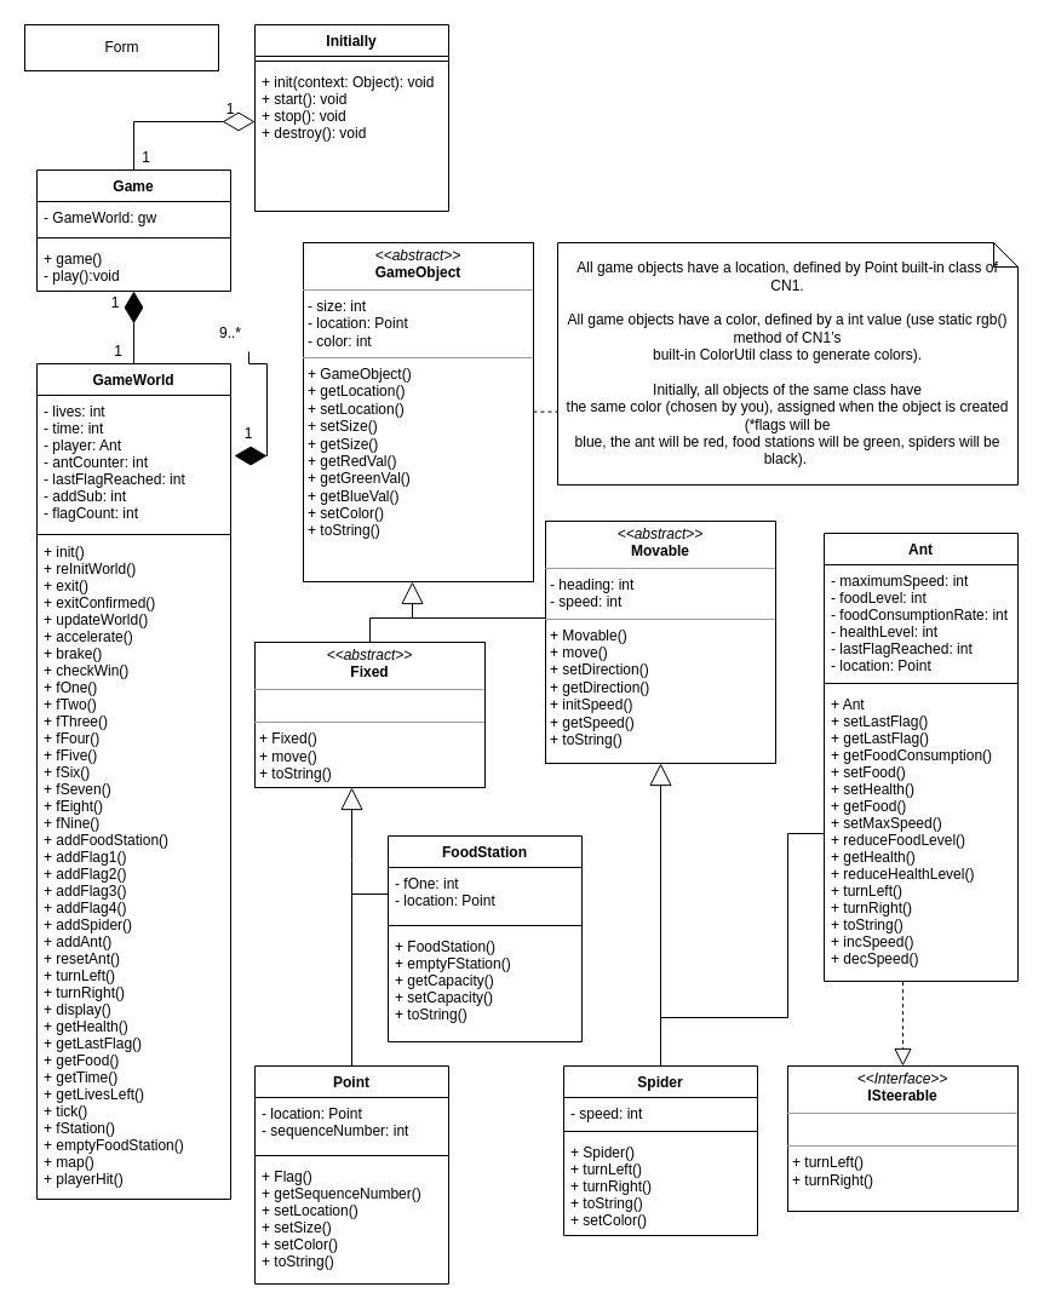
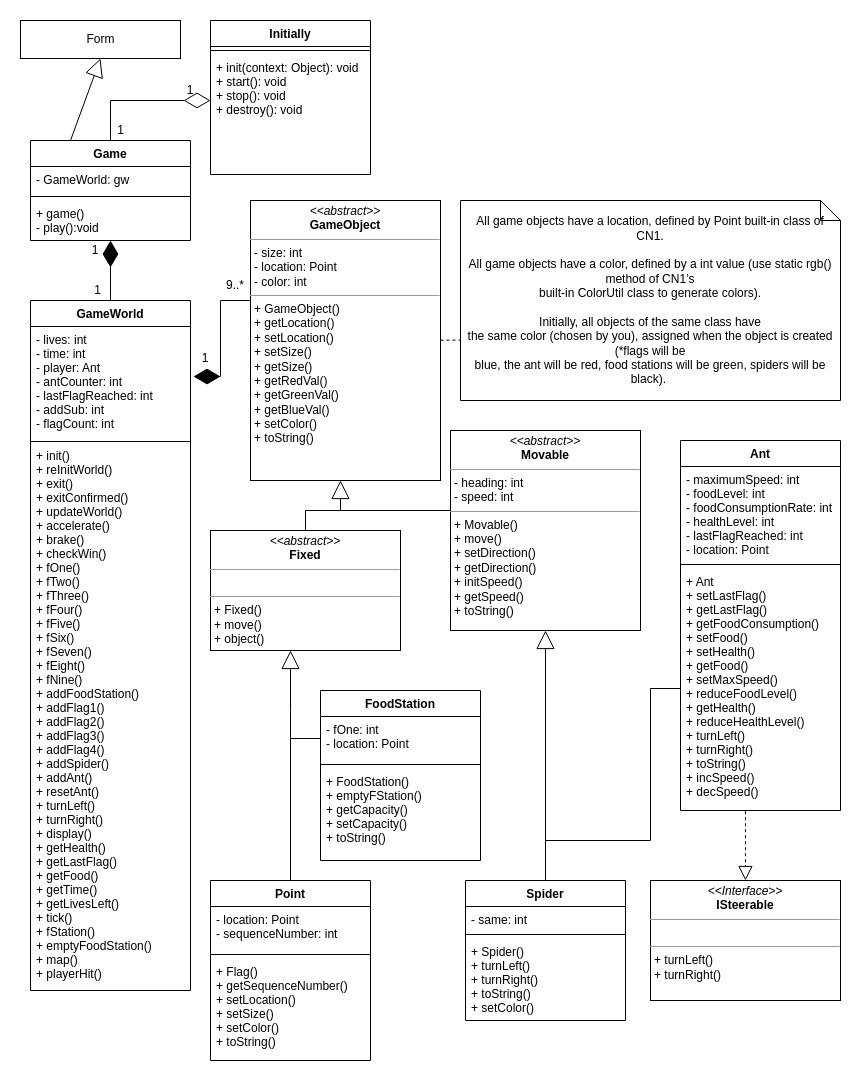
  <mxCell id="0" />
  <mxCell id="1" parent="0" />
  <mxCell id="2" value="GameWorld" style="swimlane;fontStyle=1;align=center;verticalAlign=top;childLayout=stackLayout;horizontal=1;startSize=26;horizontalStack=0;resizeParent=1;resizeParentMax=0;resizeLast=0;collapsible=1;marginBottom=0;" vertex="1" parent="1"><mxGeometry x="30" y="300" width="160" height="690" as="geometry" /></mxCell>
  <mxCell id="3" value="- lives: int&#10;- time: int&#10;- player: Ant&#10;- antCounter: int&#10;- lastFlagReached: int&#10;- addSub: int&#10;- flagCount: int" style="text;strokeColor=none;fillColor=none;align=left;verticalAlign=top;spacingLeft=4;spacingRight=4;overflow=hidden;rotatable=0;points=[[0,0.5],[1,0.5]];portConstraint=eastwest;" vertex="1" parent="2"><mxGeometry y="26" width="160" height="114" as="geometry" /></mxCell>
  <mxCell id="4" value="" style="line;strokeWidth=1;fillColor=none;align=left;verticalAlign=middle;spacingTop=-1;spacingLeft=3;spacingRight=3;rotatable=0;labelPosition=right;points=[];portConstraint=eastwest;strokeColor=inherit;" vertex="1" parent="2"><mxGeometry y="140" width="160" height="2" as="geometry" /></mxCell>
  <mxCell id="5" value="+ init()&#10;+ reInitWorld()&#10;+ exit()&#10;+ exitConfirmed()&#10;+ updateWorld()&#10;+ accelerate()&#10;+ brake()&#10;+ checkWin()&#10;+ fOne()&#10;+ fTwo()&#10;+ fThree()&#10;+ fFour()&#10;+ fFive()&#10;+ fSix()&#10;+ fSeven()&#10;+ fEight()&#10;+ fNine()&#10;+ addFoodStation()&#10;+ addFlag1()&#10;+ addFlag2()&#10;+ addFlag3()&#10;+ addFlag4()&#10;+ addSpider()&#10;+ addAnt()&#10;+ resetAnt()&#10;+ turnLeft()&#10;+ turnRight()&#10;+ display()&#10;+ getHealth()&#10;+ getLastFlag()&#10;+ getFood()&#10;+ getTime()&#10;+ getLivesLeft()&#10;+ tick()&#10;+ fStation()&#10;+ emptyFoodStation()&#10;+ map()&#10;+ playerHit()" style="text;strokeColor=none;fillColor=none;align=left;verticalAlign=top;spacingLeft=4;spacingRight=4;overflow=hidden;rotatable=0;points=[[0,0.5],[1,0.5]];portConstraint=eastwest;" vertex="1" parent="2"><mxGeometry y="142" width="160" height="548" as="geometry" /></mxCell>
  <mxCell id="6" value="Game" style="swimlane;fontStyle=1;align=center;verticalAlign=top;childLayout=stackLayout;horizontal=1;startSize=26;horizontalStack=0;resizeParent=1;resizeParentMax=0;resizeLast=0;collapsible=1;marginBottom=0;" vertex="1" parent="1"><mxGeometry x="30" y="140" width="160" height="100" as="geometry" /></mxCell>
  <mxCell id="7" value="- GameWorld: gw" style="text;strokeColor=none;fillColor=none;align=left;verticalAlign=top;spacingLeft=4;spacingRight=4;overflow=hidden;rotatable=0;points=[[0,0.5],[1,0.5]];portConstraint=eastwest;" vertex="1" parent="6"><mxGeometry y="26" width="160" height="26" as="geometry" /></mxCell>
  <mxCell id="8" value="" style="line;strokeWidth=1;fillColor=none;align=left;verticalAlign=middle;spacingTop=-1;spacingLeft=3;spacingRight=3;rotatable=0;labelPosition=right;points=[];portConstraint=eastwest;strokeColor=inherit;" vertex="1" parent="6"><mxGeometry y="52" width="160" height="8" as="geometry" /></mxCell>
  <mxCell id="9" value="+ game()&#10;- play():void" style="text;strokeColor=none;fillColor=none;align=left;verticalAlign=top;spacingLeft=4;spacingRight=4;overflow=hidden;rotatable=0;points=[[0,0.5],[1,0.5]];portConstraint=eastwest;" vertex="1" parent="6"><mxGeometry y="60" width="160" height="40" as="geometry" /></mxCell>
  <mxCell id="10" value="Initially" style="swimlane;fontStyle=1;align=center;verticalAlign=top;childLayout=stackLayout;horizontal=1;startSize=26;horizontalStack=0;resizeParent=1;resizeParentMax=0;resizeLast=0;collapsible=1;marginBottom=0;" vertex="1" parent="1"><mxGeometry x="210" y="20" width="160" height="154" as="geometry" /></mxCell>
  <mxCell id="11" value="" style="line;strokeWidth=1;fillColor=none;align=left;verticalAlign=middle;spacingTop=-1;spacingLeft=3;spacingRight=3;rotatable=0;labelPosition=right;points=[];portConstraint=eastwest;strokeColor=inherit;" vertex="1" parent="10"><mxGeometry y="26" width="160" height="8" as="geometry" /></mxCell>
  <mxCell id="12" value="+ init(context: Object): void&#10;+ start(): void&#10;+ stop(): void&#10;+ destroy(): void&#10;" style="text;strokeColor=none;fillColor=none;align=left;verticalAlign=top;spacingLeft=4;spacingRight=4;overflow=hidden;rotatable=0;points=[[0,0.5],[1,0.5]];portConstraint=eastwest;" vertex="1" parent="10"><mxGeometry y="34" width="160" height="120" as="geometry" /></mxCell>
- <mxCell id="13" value="&lt;p style=&quot;margin:0px;margin-top:4px;text-align:center;&quot;&gt;&lt;i&gt;&amp;lt;&amp;lt;abstract&amp;gt;&amp;gt;&lt;/i&gt;&lt;br&gt;&lt;b&gt;Fixed&lt;/b&gt;&lt;/p&gt;&lt;hr size=&quot;1&quot;&gt;&lt;p style=&quot;margin:0px;margin-left:4px;&quot;&gt;&lt;br&gt;&lt;/p&gt;&lt;hr size=&quot;1&quot;&gt;&lt;p style=&quot;margin:0px;margin-left:4px;&quot;&gt;+ Fixed()&lt;/p&gt;&lt;p style=&quot;margin:0px;margin-left:4px;&quot;&gt;+ move()&lt;/p&gt;&lt;p style=&quot;margin:0px;margin-left:4px;&quot;&gt;+ toString()&lt;/p&gt;" style="verticalAlign=top;align=left;overflow=fill;fontSize=12;fontFamily=Helvetica;html=1;" vertex="1" parent="1"><mxGeometry x="210" y="530" width="190" height="120" as="geometry" /></mxCell>
+ <mxCell id="13" value="&lt;p style=&quot;margin:0px;margin-top:4px;text-align:center;&quot;&gt;&lt;i&gt;&amp;lt;&amp;lt;abstract&amp;gt;&amp;gt;&lt;/i&gt;&lt;br&gt;&lt;b&gt;Fixed&lt;/b&gt;&lt;/p&gt;&lt;hr size=&quot;1&quot;&gt;&lt;p style=&quot;margin:0px;margin-left:4px;&quot;&gt;&lt;br&gt;&lt;/p&gt;&lt;hr size=&quot;1&quot;&gt;&lt;p style=&quot;margin:0px;margin-left:4px;&quot;&gt;+ Fixed()&lt;/p&gt;&lt;p style=&quot;margin:0px;margin-left:4px;&quot;&gt;+ move()&lt;/p&gt;&lt;p style=&quot;margin:0px;margin-left:4px;&quot;&gt;+ object()&lt;/p&gt;" style="verticalAlign=top;align=left;overflow=fill;fontSize=12;fontFamily=Helvetica;html=1;" vertex="1" parent="1"><mxGeometry x="210" y="530" width="190" height="120" as="geometry" /></mxCell>
  <mxCell id="14" value="&lt;p style=&quot;margin:0px;margin-top:4px;text-align:center;&quot;&gt;&lt;i&gt;&amp;lt;&amp;lt;abstract&amp;gt;&amp;gt;&lt;/i&gt;&lt;br&gt;&lt;b&gt;Movable&lt;/b&gt;&lt;/p&gt;&lt;hr size=&quot;1&quot;&gt;&lt;p style=&quot;margin:0px;margin-left:4px;&quot;&gt;&lt;span style=&quot;background-color: initial;&quot;&gt;- heading: int&lt;/span&gt;&lt;br&gt;&lt;/p&gt;&lt;p style=&quot;margin:0px;margin-left:4px;&quot;&gt;- speed: int&lt;/p&gt;&lt;hr size=&quot;1&quot;&gt;&lt;p style=&quot;margin:0px;margin-left:4px;&quot;&gt;+ Movable()&lt;/p&gt;&lt;p style=&quot;margin:0px;margin-left:4px;&quot;&gt;&lt;span style=&quot;background-color: initial;&quot;&gt;+ move()&lt;/span&gt;&lt;br&gt;&lt;/p&gt;&lt;p style=&quot;margin:0px;margin-left:4px;&quot;&gt;+ setDirection()&lt;/p&gt;&lt;p style=&quot;margin:0px;margin-left:4px;&quot;&gt;+ getDirection()&lt;/p&gt;&lt;p style=&quot;margin:0px;margin-left:4px;&quot;&gt;+ initSpeed()&lt;/p&gt;&lt;p style=&quot;margin:0px;margin-left:4px;&quot;&gt;+ getSpeed()&lt;/p&gt;&lt;p style=&quot;margin:0px;margin-left:4px;&quot;&gt;+ toString()&lt;/p&gt;" style="verticalAlign=top;align=left;overflow=fill;fontSize=12;fontFamily=Helvetica;html=1;" vertex="1" parent="1"><mxGeometry x="450" y="430" width="190" height="200" as="geometry" /></mxCell>
  <mxCell id="15" value="&lt;p style=&quot;margin:0px;margin-top:4px;text-align:center;&quot;&gt;&lt;i&gt;&amp;lt;&amp;lt;abstract&amp;gt;&amp;gt;&lt;/i&gt;&lt;br&gt;&lt;b&gt;GameObject&lt;/b&gt;&lt;/p&gt;&lt;hr size=&quot;1&quot;&gt;&lt;p style=&quot;margin:0px;margin-left:4px;&quot;&gt;- size: int&lt;/p&gt;&lt;p style=&quot;margin:0px;margin-left:4px;&quot;&gt;- location: Point&lt;br&gt;- color: int&lt;/p&gt;&lt;hr size=&quot;1&quot;&gt;&lt;p style=&quot;margin:0px;margin-left:4px;&quot;&gt;+ GameObject()&lt;/p&gt;&lt;p style=&quot;margin:0px;margin-left:4px;&quot;&gt;+ getLocation()&lt;/p&gt;&lt;p style=&quot;margin:0px;margin-left:4px;&quot;&gt;+ setLocation()&lt;i&gt;&lt;u&gt;&lt;br&gt;&lt;/u&gt;&lt;/i&gt;&lt;/p&gt;&lt;p style=&quot;margin:0px;margin-left:4px;&quot;&gt;+ setSize()&lt;/p&gt;&lt;p style=&quot;margin:0px;margin-left:4px;&quot;&gt;+ getSize()&lt;/p&gt;&lt;p style=&quot;margin:0px;margin-left:4px;&quot;&gt;+ getRedVal()&lt;/p&gt;&lt;p style=&quot;margin:0px;margin-left:4px;&quot;&gt;+ getGreenVal()&lt;/p&gt;&lt;p style=&quot;margin:0px;margin-left:4px;&quot;&gt;+ getBlueVal()&lt;/p&gt;&lt;p style=&quot;margin:0px;margin-left:4px;&quot;&gt;+ setColor()&lt;/p&gt;&lt;p style=&quot;margin:0px;margin-left:4px;&quot;&gt;+ toString()&lt;/p&gt;" style="verticalAlign=top;align=left;overflow=fill;fontSize=12;fontFamily=Helvetica;html=1;" vertex="1" parent="1"><mxGeometry x="250" y="200" width="190" height="280" as="geometry" /></mxCell>
  <mxCell id="16" value="Point" style="swimlane;fontStyle=1;align=center;verticalAlign=top;childLayout=stackLayout;horizontal=1;startSize=26;horizontalStack=0;resizeParent=1;resizeParentMax=0;resizeLast=0;collapsible=1;marginBottom=0;" vertex="1" parent="1"><mxGeometry x="210" y="880" width="160" height="180" as="geometry" /></mxCell>
  <mxCell id="17" value="- location: Point&#10;- sequenceNumber: int" style="text;strokeColor=none;fillColor=none;align=left;verticalAlign=top;spacingLeft=4;spacingRight=4;overflow=hidden;rotatable=0;points=[[0,0.5],[1,0.5]];portConstraint=eastwest;" vertex="1" parent="16"><mxGeometry y="26" width="160" height="44" as="geometry" /></mxCell>
  <mxCell id="18" value="" style="line;strokeWidth=1;fillColor=none;align=left;verticalAlign=middle;spacingTop=-1;spacingLeft=3;spacingRight=3;rotatable=0;labelPosition=right;points=[];portConstraint=eastwest;strokeColor=inherit;" vertex="1" parent="16"><mxGeometry y="70" width="160" height="8" as="geometry" /></mxCell>
  <mxCell id="19" value="+ Flag()&#10;+ getSequenceNumber()&#10;+ setLocation()&#10;+ setSize()&#10;+ setColor()&#10;+ toString()&#10;" style="text;strokeColor=none;fillColor=none;align=left;verticalAlign=top;spacingLeft=4;spacingRight=4;overflow=hidden;rotatable=0;points=[[0,0.5],[1,0.5]];portConstraint=eastwest;" vertex="1" parent="16"><mxGeometry y="78" width="160" height="102" as="geometry" /></mxCell>
  <mxCell id="20" value="FoodStation" style="swimlane;fontStyle=1;align=center;verticalAlign=top;childLayout=stackLayout;horizontal=1;startSize=26;horizontalStack=0;resizeParent=1;resizeParentMax=0;resizeLast=0;collapsible=1;marginBottom=0;" vertex="1" parent="1"><mxGeometry x="320" y="690" width="160" height="170" as="geometry" /></mxCell>
  <mxCell id="21" value="- fOne: int&#10;- location: Point" style="text;strokeColor=none;fillColor=none;align=left;verticalAlign=top;spacingLeft=4;spacingRight=4;overflow=hidden;rotatable=0;points=[[0,0.5],[1,0.5]];portConstraint=eastwest;" vertex="1" parent="20"><mxGeometry y="26" width="160" height="44" as="geometry" /></mxCell>
  <mxCell id="22" value="" style="line;strokeWidth=1;fillColor=none;align=left;verticalAlign=middle;spacingTop=-1;spacingLeft=3;spacingRight=3;rotatable=0;labelPosition=right;points=[];portConstraint=eastwest;strokeColor=inherit;" vertex="1" parent="20"><mxGeometry y="70" width="160" height="8" as="geometry" /></mxCell>
  <mxCell id="23" value="+ FoodStation()&#10;+ emptyFStation()&#10;+ getCapacity()&#10;+ setCapacity()&#10;+ toString()" style="text;strokeColor=none;fillColor=none;align=left;verticalAlign=top;spacingLeft=4;spacingRight=4;overflow=hidden;rotatable=0;points=[[0,0.5],[1,0.5]];portConstraint=eastwest;" vertex="1" parent="20"><mxGeometry y="78" width="160" height="92" as="geometry" /></mxCell>
  <mxCell id="24" value="Ant" style="swimlane;fontStyle=1;align=center;verticalAlign=top;childLayout=stackLayout;horizontal=1;startSize=26;horizontalStack=0;resizeParent=1;resizeParentMax=0;resizeLast=0;collapsible=1;marginBottom=0;" vertex="1" parent="1"><mxGeometry x="680" y="440" width="160" height="370" as="geometry" /></mxCell>
  <mxCell id="25" value="- maximumSpeed: int&#10;- foodLevel: int&#10;- foodConsumptionRate: int&#10;- healthLevel: int&#10;- lastFlagReached: int&#10;- location: Point" style="text;strokeColor=none;fillColor=none;align=left;verticalAlign=top;spacingLeft=4;spacingRight=4;overflow=hidden;rotatable=0;points=[[0,0.5],[1,0.5]];portConstraint=eastwest;" vertex="1" parent="24"><mxGeometry y="26" width="160" height="94" as="geometry" /></mxCell>
  <mxCell id="26" value="" style="line;strokeWidth=1;fillColor=none;align=left;verticalAlign=middle;spacingTop=-1;spacingLeft=3;spacingRight=3;rotatable=0;labelPosition=right;points=[];portConstraint=eastwest;strokeColor=inherit;" vertex="1" parent="24"><mxGeometry y="120" width="160" height="8" as="geometry" /></mxCell>
  <mxCell id="27" value="+ Ant&#10;+ setLastFlag()&#10;+ getLastFlag()&#10;+ getFoodConsumption()&#10;+ setFood()&#10;+ setHealth()&#10;+ getFood()&#10;+ setMaxSpeed()&#10;+ reduceFoodLevel()&#10;+ getHealth()&#10;+ reduceHealthLevel()&#10;+ turnLeft()&#10;+ turnRight()&#10;+ toString()&#10;+ incSpeed()&#10;+ decSpeed()" style="text;strokeColor=none;fillColor=none;align=left;verticalAlign=top;spacingLeft=4;spacingRight=4;overflow=hidden;rotatable=0;points=[[0,0.5],[1,0.5]];portConstraint=eastwest;" vertex="1" parent="24"><mxGeometry y="128" width="160" height="242" as="geometry" /></mxCell>
  <mxCell id="28" value="All game objects have a location, defined by Point built-in class of CN1.&lt;br&gt;&lt;br&gt;All game objects have a color, defined by a int value (use static rgb() method of CN1’s &lt;br&gt;built-in ColorUtil class to generate colors).&lt;br&gt;&lt;br&gt; Initially, all objects of the same class have &lt;br/&gt;the same color (chosen by you), assigned when the object is created (*flags will be &lt;br/&gt;blue, the ant will be red, food stations will be green, spiders will be black).&amp;nbsp;" style="shape=note;size=20;whiteSpace=wrap;html=1;" vertex="1" parent="1"><mxGeometry x="460" y="200" width="380" height="200" as="geometry" /></mxCell>
  <mxCell id="29" value="" style="endArrow=none;dashed=1;html=1;rounded=0;entryX=0.001;entryY=0.698;entryDx=0;entryDy=0;entryPerimeter=0;" edge="1" parent="1" source="15" target="28"><mxGeometry width="50" height="50" relative="1" as="geometry"><mxPoint x="590" y="370" as="sourcePoint" /><mxPoint x="660.711" y="320" as="targetPoint" /></mxGeometry></mxCell>
  <mxCell id="30" value="" style="endArrow=block;dashed=1;endFill=0;endSize=12;html=1;rounded=0;exitX=0.406;exitY=1.003;exitDx=0;exitDy=0;entryX=0.5;entryY=0;entryDx=0;entryDy=0;exitPerimeter=0;" edge="1" parent="1" source="27" target="43"><mxGeometry width="160" relative="1" as="geometry"><mxPoint x="760" y="850" as="sourcePoint" /><mxPoint x="640" y="890" as="targetPoint" /></mxGeometry></mxCell>
  <mxCell id="31" value="" style="endArrow=none;endFill=0;endSize=24;html=1;rounded=0;edgeStyle=orthogonalEdgeStyle;" edge="1" parent="1"><mxGeometry width="160" relative="1" as="geometry"><mxPoint x="340" y="510" as="sourcePoint" /><mxPoint x="450" y="510" as="targetPoint" /><Array as="points" /></mxGeometry></mxCell>
  <mxCell id="32" value="" style="endArrow=block;endSize=16;endFill=0;html=1;rounded=0;edgeStyle=orthogonalEdgeStyle;exitX=0.5;exitY=0;exitDx=0;exitDy=0;" edge="1" parent="1" source="13"><mxGeometry width="160" relative="1" as="geometry"><mxPoint x="720" y="600" as="sourcePoint" /><mxPoint x="340" y="480" as="targetPoint" /><Array as="points"><mxPoint x="305" y="510" /><mxPoint x="340" y="510" /></Array></mxGeometry></mxCell>
  <mxCell id="33" value="" style="endArrow=block;endSize=16;endFill=0;html=1;rounded=0;edgeStyle=orthogonalEdgeStyle;exitX=0.5;exitY=0;exitDx=0;exitDy=0;" edge="1" parent="1" source="16"><mxGeometry width="160" relative="1" as="geometry"><mxPoint x="290" y="890" as="sourcePoint" /><mxPoint x="290" y="650" as="targetPoint" /><Array as="points"><mxPoint x="290" y="710" /></Array></mxGeometry></mxCell>
  <mxCell id="34" value="" style="endArrow=block;endSize=16;endFill=0;html=1;rounded=0;edgeStyle=orthogonalEdgeStyle;exitX=0;exitY=0.5;exitDx=0;exitDy=0;entryX=0.5;entryY=1;entryDx=0;entryDy=0;" edge="1" parent="1" source="25" target="14"><mxGeometry width="160" relative="1" as="geometry"><mxPoint x="570" y="780" as="sourcePoint" /><mxPoint x="510" y="650" as="targetPoint" /><Array as="points"><mxPoint x="680" y="688" /><mxPoint x="650" y="688" /><mxPoint x="650" y="840" /><mxPoint x="545" y="840" /></Array></mxGeometry></mxCell>
  <mxCell id="35" value="" style="endArrow=diamondThin;endFill=1;endSize=24;html=1;rounded=0;edgeStyle=orthogonalEdgeStyle;exitX=0.5;exitY=0;exitDx=0;exitDy=0;" edge="1" parent="1" source="2"><mxGeometry width="160" relative="1" as="geometry"><mxPoint x="110" y="280" as="sourcePoint" /><mxPoint x="110" y="240" as="targetPoint" /><Array as="points"><mxPoint x="110" y="240" /></Array></mxGeometry></mxCell>
  <mxCell id="36" value="1" style="text;html=1;strokeColor=none;fillColor=none;align=center;verticalAlign=middle;whiteSpace=wrap;rounded=0;" vertex="1" parent="1"><mxGeometry x="85" y="240" width="20" height="20" as="geometry" /></mxCell>
  <mxCell id="37" value="1" style="text;html=1;strokeColor=none;fillColor=none;align=center;verticalAlign=middle;whiteSpace=wrap;rounded=0;" vertex="1" parent="1"><mxGeometry x="90" y="280" width="15" height="20" as="geometry" /></mxCell>
  <mxCell id="38" value="" style="endArrow=diamondThin;endFill=0;endSize=24;html=1;rounded=0;exitX=0.5;exitY=0;exitDx=0;exitDy=0;edgeStyle=orthogonalEdgeStyle;" edge="1" parent="1" source="6" target="12"><mxGeometry width="160" relative="1" as="geometry"><mxPoint x="180" y="30" as="sourcePoint" /><mxPoint x="400" y="100" as="targetPoint" /><Array as="points"><mxPoint x="110" y="100" /></Array></mxGeometry></mxCell>
+ <mxCell id="39" value="" style="endArrow=block;endSize=16;endFill=0;html=1;rounded=0;exitX=0.25;exitY=0;exitDx=0;exitDy=0;entryX=0.5;entryY=1;entryDx=0;entryDy=0;" edge="1" parent="1" source="6" target="40"><mxGeometry width="160" relative="1" as="geometry"><mxPoint x="30" y="80" as="sourcePoint" /><mxPoint x="180" y="-30" as="targetPoint" /></mxGeometry></mxCell>
  <mxCell id="40" value="Form" style="html=1;" vertex="1" parent="1"><mxGeometry x="20" y="20" width="160" height="38" as="geometry" /></mxCell>
  <mxCell id="41" value="1" style="text;html=1;strokeColor=none;fillColor=none;align=center;verticalAlign=middle;whiteSpace=wrap;rounded=0;" vertex="1" parent="1"><mxGeometry x="180" y="80" width="20" height="20" as="geometry" /></mxCell>
  <mxCell id="42" value="1" style="text;html=1;strokeColor=none;fillColor=none;align=center;verticalAlign=middle;whiteSpace=wrap;rounded=0;" vertex="1" parent="1"><mxGeometry x="112.5" y="120" width="15" height="20" as="geometry" /></mxCell>
  <mxCell id="43" value="&lt;p style=&quot;margin:0px;margin-top:4px;text-align:center;&quot;&gt;&lt;i&gt;&amp;lt;&amp;lt;Interface&amp;gt;&amp;gt;&lt;/i&gt;&lt;br&gt;&lt;b&gt;ISteerable&lt;/b&gt;&lt;/p&gt;&lt;hr size=&quot;1&quot;&gt;&lt;p style=&quot;margin:0px;margin-left:4px;&quot;&gt;&lt;br&gt;&lt;/p&gt;&lt;hr size=&quot;1&quot;&gt;&lt;p style=&quot;margin:0px;margin-left:4px;&quot;&gt;+ turnLeft()&lt;/p&gt;&lt;p style=&quot;margin:0px;margin-left:4px;&quot;&gt;+ turnRight()&lt;/p&gt;" style="verticalAlign=top;align=left;overflow=fill;fontSize=12;fontFamily=Helvetica;html=1;" vertex="1" parent="1"><mxGeometry x="650" y="880" width="190" height="120" as="geometry" /></mxCell>
  <mxCell id="44" value="" style="endArrow=diamondThin;endFill=1;endSize=24;html=1;rounded=0;entryX=1.019;entryY=0.439;entryDx=0;entryDy=0;exitX=1;exitY=1;exitDx=0;exitDy=0;edgeStyle=orthogonalEdgeStyle;entryPerimeter=0;" edge="1" parent="1" source="46" target="3"><mxGeometry width="160" relative="1" as="geometry"><mxPoint x="270" y="370" as="sourcePoint" /><mxPoint x="200" y="350" as="targetPoint" /><Array as="points"><mxPoint x="220" y="300" /><mxPoint x="220" y="376" /></Array></mxGeometry></mxCell>
  <mxCell id="45" value="1" style="text;html=1;strokeColor=none;fillColor=none;align=center;verticalAlign=middle;whiteSpace=wrap;rounded=0;" vertex="1" parent="1"><mxGeometry x="200" y="350" width="10" height="15" as="geometry" /></mxCell>
- <mxCell id="46" value="9..*" style="text;html=1;strokeColor=none;fillColor=none;align=center;verticalAlign=middle;whiteSpace=wrap;rounded=0;" vertex="1" parent="1"><mxGeometry x="175" y="260" width="30" height="30" as="geometry" /></mxCell>
+ <mxCell id="46" value="9..*" style="text;html=1;strokeColor=none;fillColor=none;align=center;verticalAlign=middle;whiteSpace=wrap;rounded=0;" vertex="1" parent="1"><mxGeometry x="220" y="270" width="30" height="30" as="geometry" /></mxCell>
  <mxCell id="47" value="Spider" style="swimlane;fontStyle=1;align=center;verticalAlign=top;childLayout=stackLayout;horizontal=1;startSize=26;horizontalStack=0;resizeParent=1;resizeParentMax=0;resizeLast=0;collapsible=1;marginBottom=0;" vertex="1" parent="1"><mxGeometry x="465" y="880" width="160" height="140" as="geometry" /></mxCell>
- <mxCell id="48" value="- speed: int" style="text;strokeColor=none;fillColor=none;align=left;verticalAlign=top;spacingLeft=4;spacingRight=4;overflow=hidden;rotatable=0;points=[[0,0.5],[1,0.5]];portConstraint=eastwest;" vertex="1" parent="47"><mxGeometry y="26" width="160" height="24" as="geometry" /></mxCell>
+ <mxCell id="48" value="- same: int" style="text;strokeColor=none;fillColor=none;align=left;verticalAlign=top;spacingLeft=4;spacingRight=4;overflow=hidden;rotatable=0;points=[[0,0.5],[1,0.5]];portConstraint=eastwest;" vertex="1" parent="47"><mxGeometry y="26" width="160" height="24" as="geometry" /></mxCell>
  <mxCell id="49" value="" style="line;strokeWidth=1;fillColor=none;align=left;verticalAlign=middle;spacingTop=-1;spacingLeft=3;spacingRight=3;rotatable=0;labelPosition=right;points=[];portConstraint=eastwest;strokeColor=inherit;" vertex="1" parent="47"><mxGeometry y="50" width="160" height="8" as="geometry" /></mxCell>
  <mxCell id="50" value="+ Spider()&#10;+ turnLeft()&#10;+ turnRight()&#10;+ toString()&#10;+ setColor()" style="text;strokeColor=none;fillColor=none;align=left;verticalAlign=top;spacingLeft=4;spacingRight=4;overflow=hidden;rotatable=0;points=[[0,0.5],[1,0.5]];portConstraint=eastwest;" vertex="1" parent="47"><mxGeometry y="58" width="160" height="82" as="geometry" /></mxCell>
  <mxCell id="51" value="" style="endArrow=none;html=1;rounded=0;exitX=0;exitY=0.5;exitDx=0;exitDy=0;" edge="1" parent="1" source="21"><mxGeometry width="50" height="50" relative="1" as="geometry"><mxPoint x="450" y="760" as="sourcePoint" /><mxPoint x="290" y="738" as="targetPoint" /></mxGeometry></mxCell>
  <mxCell id="52" value="" style="endArrow=none;html=1;rounded=0;exitX=0.5;exitY=0;exitDx=0;exitDy=0;" edge="1" parent="1" source="47"><mxGeometry width="50" height="50" relative="1" as="geometry"><mxPoint x="520" y="810" as="sourcePoint" /><mxPoint x="545" y="840" as="targetPoint" /></mxGeometry></mxCell>
